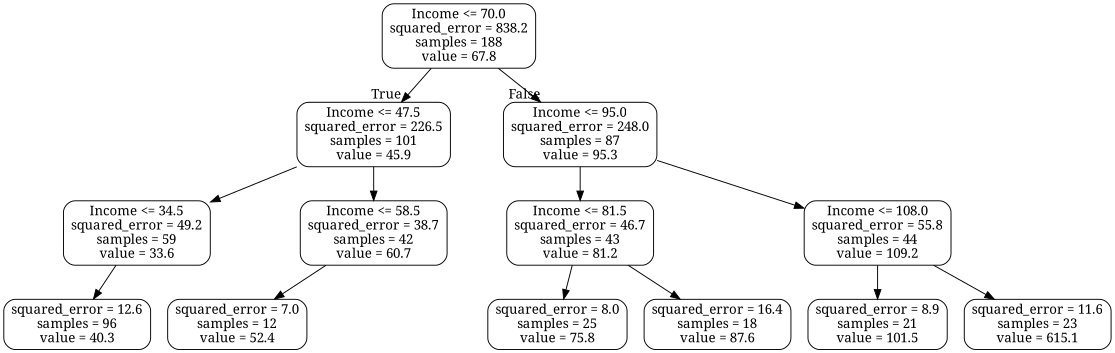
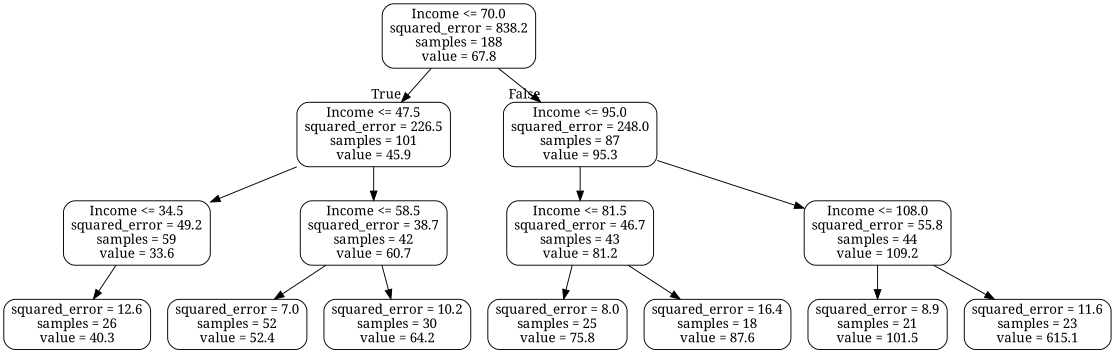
  digraph {
    fontname="Noto Serif"
    node [color=black fontname="Noto Serif" shape=box style=rounded]
    edge [fontname="Noto Serif"]
    n1 [label="Income <= 70.0\nsquared_error = 838.2\nsamples = 188\nvalue = 67.8"]
    n2 [label="Income <= 47.5\nsquared_error = 226.5\nsamples = 101\nvalue = 45.9"]
    n3 [label="Income <= 95.0\nsquared_error = 248.0\nsamples = 87\nvalue = 95.3"]
    n4 [label="Income <= 34.5\nsquared_error = 49.2\nsamples = 59\nvalue = 33.6"]
    n5 [label="Income <= 58.5\nsquared_error = 38.7\nsamples = 42\nvalue = 60.7"]
    n6 [label="Income <= 81.5\nsquared_error = 46.7\nsamples = 43\nvalue = 81.2"]
    n7 [label="Income <= 108.0\nsquared_error = 55.8\nsamples = 44\nvalue = 109.2"]
-   n8 [label="squared_error = 12.6\nsamples = 96\nvalue = 40.3"]
-   n9 [label="squared_error = 7.0\nsamples = 12\nvalue = 52.4"]
+   n8 [label="squared_error = 12.6\nsamples = 26\nvalue = 40.3"]
+   n9 [label="squared_error = 7.0\nsamples = 52\nvalue = 52.4"]
+   n10 [label="squared_error = 10.2\nsamples = 30\nvalue = 64.2"]
    n11 [label="squared_error = 8.0\nsamples = 25\nvalue = 75.8"]
    n12 [label="squared_error = 16.4\nsamples = 18\nvalue = 87.6"]
    n13 [label="squared_error = 8.9\nsamples = 21\nvalue = 101.5"]
    n14 [label="squared_error = 11.6\nsamples = 23\nvalue = 615.1"]
    n1 -> n2 [headlabel=True labelangle=45 labeldistance=2.5]
    n1 -> n3 [headlabel=False labelangle=-45 labeldistance=2.5]
    n2 -> n4
    n2 -> n5
    n3 -> n6
    n3 -> n7
    n4 -> n8
    n5 -> n9
+   n5 -> n10
    n6 -> n11
    n6 -> n12
    n7 -> n13
    n7 -> n14
  }
